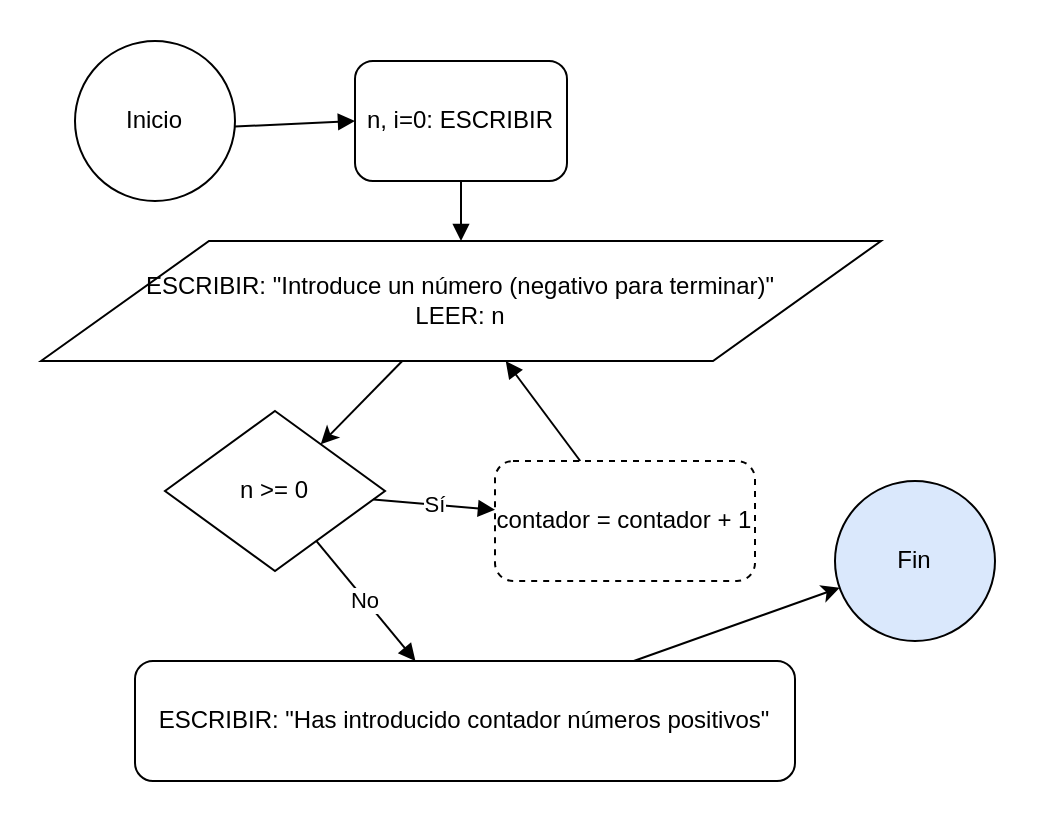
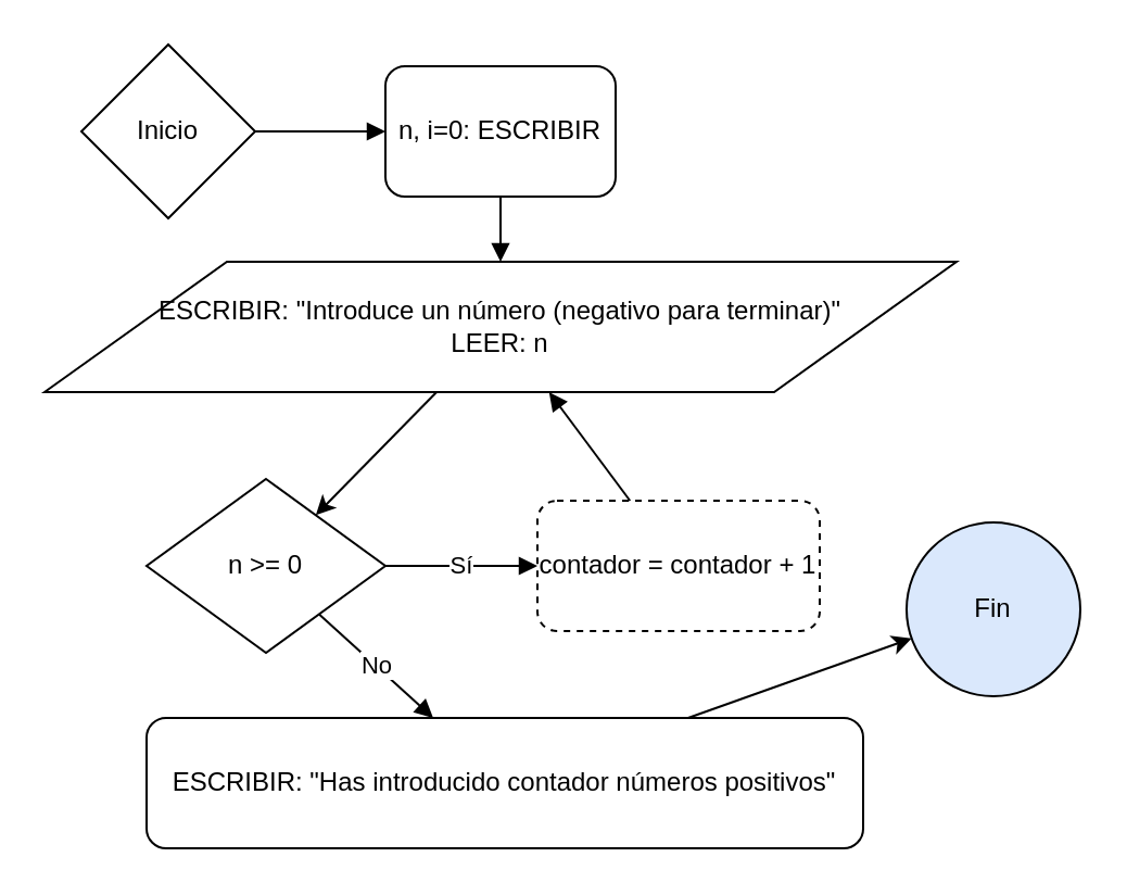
  <mxCell id="0" />
  <mxCell id="1" parent="0" />
- <mxCell id="2" value="Inicio" style="ellipse;whiteSpace=wrap;html=1;aspect=fixed;" parent="1" vertex="1"><mxGeometry x="37" y="20" width="80" height="80" as="geometry" /></mxCell>
+ <mxCell id="2" value="Inicio" style="rhombus;whiteSpace=wrap;html=1;aspect=fixed;" parent="1" vertex="1"><mxGeometry x="37" y="20" width="80" height="80" as="geometry" /></mxCell>
  <mxCell id="3" value="n, i=0: ESCRIBIR" style="rounded=1;whiteSpace=wrap;html=1;" parent="1" vertex="1"><mxGeometry x="177" y="30" width="106" height="60" as="geometry" /></mxCell>
  <mxCell id="4" value="" style="edgeStyle=none;html=1;" edge="1" parent="1" source="5" target="6"><mxGeometry relative="1" as="geometry" /></mxCell>
  <mxCell id="5" value="ESCRIBIR: &quot;Introduce un número (negativo para terminar)&quot;&lt;br&gt;LEER: n&lt;br&gt;" style="shape=parallelogram;perimeter=parallelogramPerimeter;whiteSpace=wrap;html=1;" parent="1" vertex="1"><mxGeometry x="20" y="120" width="420" height="60" as="geometry" /></mxCell>
- <mxCell id="6" value="n &amp;gt;= 0" style="rhombus;whiteSpace=wrap;html=1;" parent="1" vertex="1"><mxGeometry x="82" y="205" width="110" height="80" as="geometry" /></mxCell>
+ <mxCell id="6" value="n &amp;gt;= 0" style="rhombus;whiteSpace=wrap;html=1;" parent="1" vertex="1"><mxGeometry x="67" y="220" width="110" height="80" as="geometry" /></mxCell>
  <mxCell id="7" value="contador = contador + 1" style="rounded=1;whiteSpace=wrap;html=1;dashed=1;" parent="1" vertex="1"><mxGeometry x="247" y="230" width="130" height="60" as="geometry" /></mxCell>
  <mxCell id="8" value="" style="edgeStyle=none;html=1;" edge="1" parent="1" source="9" target="10"><mxGeometry relative="1" as="geometry" /></mxCell>
  <mxCell id="9" value="ESCRIBIR: &quot;Has introducido contador números positivos&quot;" style="rounded=1;whiteSpace=wrap;html=1;" parent="1" vertex="1"><mxGeometry x="67" y="330" width="330" height="60" as="geometry" /></mxCell>
  <mxCell id="10" value="Fin" style="ellipse;whiteSpace=wrap;html=1;aspect=fixed;fillColor=#dae8fc;" parent="1" vertex="1"><mxGeometry x="417" y="240" width="80" height="80" as="geometry" /></mxCell>
  <mxCell id="11" value="" style="endArrow=block;rounded=1;html=1;" parent="1" source="2" target="3" edge="1"><mxGeometry relative="1" as="geometry" /></mxCell>
  <mxCell id="12" value="" style="endArrow=block;rounded=1;html=1;" parent="1" source="3" target="5" edge="1"><mxGeometry relative="1" as="geometry" /></mxCell>
  <mxCell id="13" value="Sí" style="endArrow=block;rounded=1;html=1;" parent="1" source="6" target="7" edge="1"><mxGeometry relative="1" as="geometry" /></mxCell>
  <mxCell id="14" value="No" style="endArrow=block;rounded=1;html=1;" parent="1" source="6" target="9" edge="1"><mxGeometry relative="1" as="geometry" /></mxCell>
  <mxCell id="15" value="" style="endArrow=block;rounded=1;html=1;" parent="1" source="7" target="5" edge="1"><mxGeometry relative="1" as="geometry" /></mxCell>
